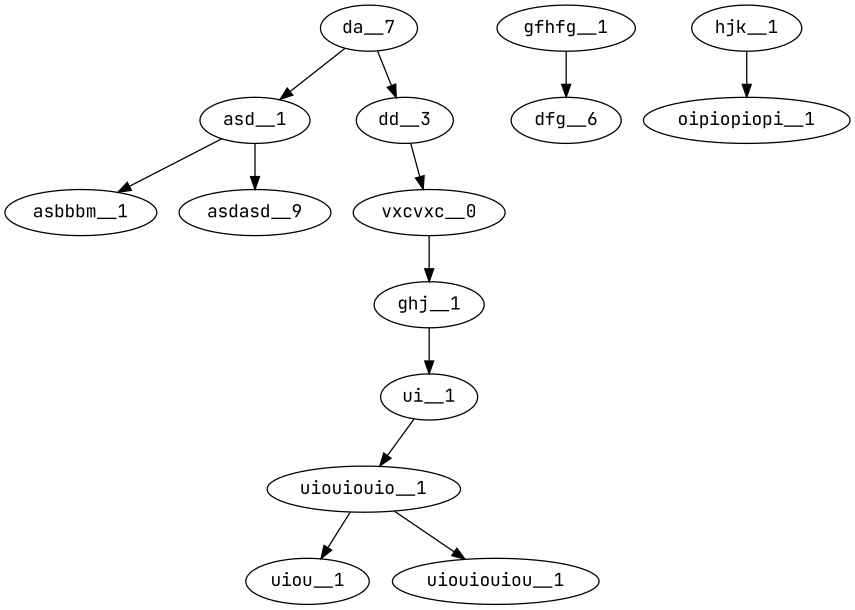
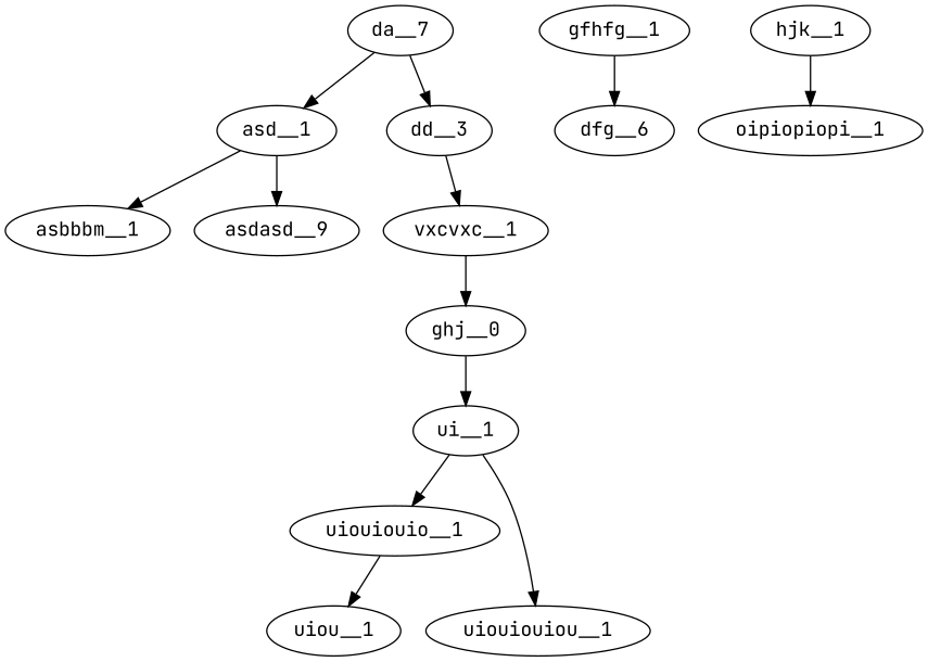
  digraph {
    fontname="JetBrains Mono"
    node [fontname="JetBrains Mono"]
    edge [fontname="JetBrains Mono"]
    n1 [label=da__7]
    asd__1
    dd__3
    asbbbm__1
    n5 [label=asdasd__9]
-   vxcvxc__1 [label=vxcvxc__0]
-   ghj__1
+   vxcvxc__1
+   ghj__1 [label=ghj__0]
    ui__1
    n9 [label=dfg__6]
    gfhfg__1
    uiouiouio__1
    hjk__1
    oipiopiopi__1
    uiou__1
    uiouiouiou__1
    n1 -> asd__1
    n1 -> dd__3
    asd__1 -> asbbbm__1
    asd__1 -> n5
    dd__3 -> vxcvxc__1
    vxcvxc__1 -> ghj__1
    ghj__1 -> ui__1
    ui__1 -> uiouiouio__1
    gfhfg__1 -> n9
    uiouiouio__1 -> uiou__1
-   uiouiouio__1 -> uiouiouiou__1
+   ui__1 -> uiouiouiou__1
    hjk__1 -> oipiopiopi__1
  }
